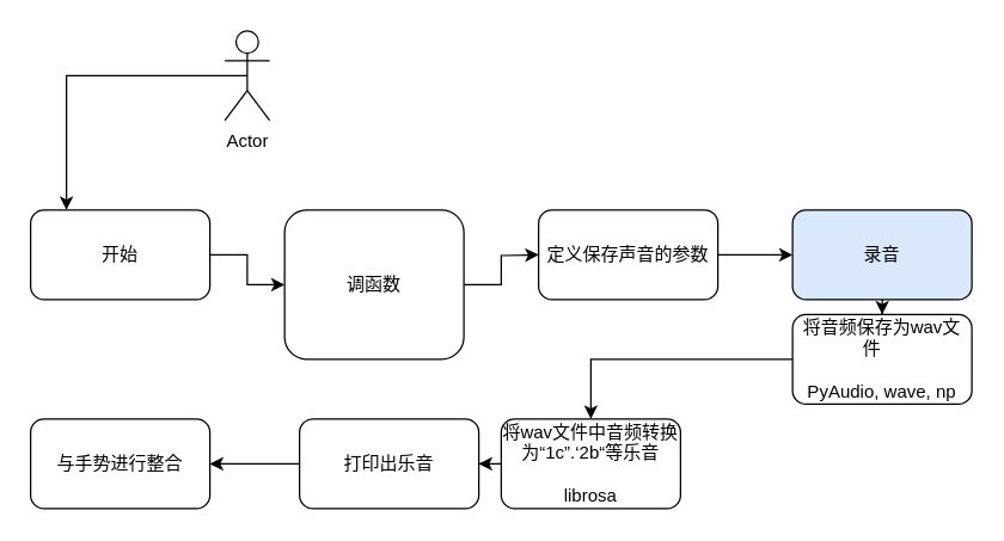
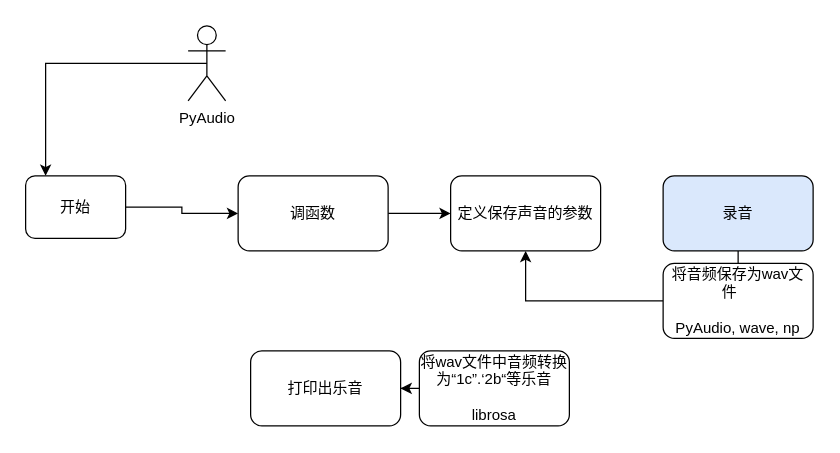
  <mxCell id="0" />
  <mxCell id="1" parent="0" />
  <mxCell id="2" value="" style="edgeStyle=orthogonalEdgeStyle;rounded=0;orthogonalLoop=1;jettySize=auto;html=1;" edge="1" parent="1" source="3" target="5"><mxGeometry relative="1" as="geometry" /></mxCell>
- <mxCell id="3" value="开始" style="rounded=1;whiteSpace=wrap;html=1;" vertex="1" parent="1"><mxGeometry x="20" y="140" width="120" height="60" as="geometry" /></mxCell>
+ <mxCell id="3" value="开始" style="rounded=1;whiteSpace=wrap;html=1;" vertex="1" parent="1"><mxGeometry x="20" y="140" width="80" height="50" as="geometry" /></mxCell>
  <mxCell id="4" style="edgeStyle=orthogonalEdgeStyle;rounded=0;orthogonalLoop=1;jettySize=auto;html=1;" edge="1" parent="1" source="5"><mxGeometry relative="1" as="geometry"><mxPoint x="360" y="170" as="targetPoint" /></mxGeometry></mxCell>
- <mxCell id="5" value="调函数" style="rounded=1;whiteSpace=wrap;html=1;" vertex="1" parent="1"><mxGeometry x="190" y="140" width="120" height="100" as="geometry" /></mxCell>
- <mxCell id="6" value="" style="edgeStyle=orthogonalEdgeStyle;rounded=0;orthogonalLoop=1;jettySize=auto;html=1;" edge="1" parent="1" source="7" target="9"><mxGeometry relative="1" as="geometry" /></mxCell>
+ <mxCell id="5" value="调函数" style="rounded=1;whiteSpace=wrap;html=1;" vertex="1" parent="1"><mxGeometry x="190" y="140" width="120" height="60" as="geometry" /></mxCell>
  <mxCell id="7" value="定义保存声音的参数" style="rounded=1;whiteSpace=wrap;html=1;" vertex="1" parent="1"><mxGeometry x="360" y="140" width="120" height="60" as="geometry" /></mxCell>
- <mxCell id="8" value="" style="edgeStyle=orthogonalEdgeStyle;rounded=0;orthogonalLoop=1;jettySize=auto;html=1;" edge="1" parent="1" source="9" target="11"><mxGeometry relative="1" as="geometry" /></mxCell>
+ <mxCell id="8" value="" style="edgeStyle=orthogonalEdgeStyle;rounded=0;orthogonalLoop=1;jettySize=auto;html=1;endArrow=none;" edge="1" parent="1" source="9" target="11"><mxGeometry relative="1" as="geometry" /></mxCell>
  <mxCell id="9" value="录音" style="rounded=1;whiteSpace=wrap;html=1;fillColor=#dae8fc;" vertex="1" parent="1"><mxGeometry x="530" y="140" width="120" height="60" as="geometry" /></mxCell>
- <mxCell id="10" value="" style="edgeStyle=orthogonalEdgeStyle;rounded=0;orthogonalLoop=1;jettySize=auto;html=1;" edge="1" parent="1" source="11" target="13"><mxGeometry relative="1" as="geometry" /></mxCell>
+ <mxCell id="10" value="" style="edgeStyle=orthogonalEdgeStyle;rounded=0;orthogonalLoop=1;jettySize=auto;html=1;" edge="1" parent="1" source="11" target="7"><mxGeometry relative="1" as="geometry" /></mxCell>
  <mxCell id="11" value="将音频保存为wav文件&amp;nbsp; &amp;nbsp;&amp;nbsp;&lt;br&gt;&lt;br&gt;PyAudio, wave, np" style="rounded=1;whiteSpace=wrap;html=1;" vertex="1" parent="1"><mxGeometry x="530" y="210" width="120" height="60" as="geometry" /></mxCell>
  <mxCell id="12" value="" style="edgeStyle=orthogonalEdgeStyle;rounded=0;orthogonalLoop=1;jettySize=auto;html=1;" edge="1" parent="1" source="13" target="15"><mxGeometry relative="1" as="geometry" /></mxCell>
  <mxCell id="13" value="将wav文件中音频转换为“1c”.‘2b“等乐音&lt;br&gt;&lt;br&gt;librosa" style="rounded=1;whiteSpace=wrap;html=1;" vertex="1" parent="1"><mxGeometry x="335" y="280" width="120" height="60" as="geometry" /></mxCell>
- <mxCell id="14" value="" style="edgeStyle=orthogonalEdgeStyle;rounded=0;orthogonalLoop=1;jettySize=auto;html=1;" edge="1" parent="1" source="15" target="16"><mxGeometry relative="1" as="geometry" /></mxCell>
  <mxCell id="15" value="打印出乐音" style="rounded=1;whiteSpace=wrap;html=1;" vertex="1" parent="1"><mxGeometry x="200" y="280" width="120" height="60" as="geometry" /></mxCell>
- <mxCell id="16" value="与手势进行整合" style="rounded=1;whiteSpace=wrap;html=1;" vertex="1" parent="1"><mxGeometry x="20" y="280" width="120" height="60" as="geometry" /></mxCell>
  <mxCell id="17" style="edgeStyle=orthogonalEdgeStyle;rounded=0;orthogonalLoop=1;jettySize=auto;html=1;exitX=0.5;exitY=0.5;exitDx=0;exitDy=0;exitPerimeter=0;entryX=0.2;entryY=0;entryDx=0;entryDy=0;entryPerimeter=0;" edge="1" parent="1" source="18" target="3"><mxGeometry relative="1" as="geometry" /></mxCell>
- <mxCell id="18" value="Actor" style="shape=umlActor;verticalLabelPosition=bottom;labelBackgroundColor=#ffffff;verticalAlign=top;html=1;outlineConnect=0;" vertex="1" parent="1"><mxGeometry x="150" y="20" width="30" height="60" as="geometry" /></mxCell>
+ <mxCell id="18" value="PyAudio" style="shape=umlActor;verticalLabelPosition=bottom;labelBackgroundColor=#ffffff;verticalAlign=top;html=1;outlineConnect=0;" vertex="1" parent="1"><mxGeometry x="150" y="20" width="30" height="60" as="geometry" /></mxCell>
